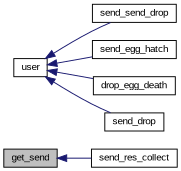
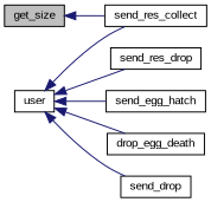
  digraph {
    fontname="Liberation Sans"
    rankdir=LR
    node [color=black fillcolor=white fontname="Liberation Sans" fontsize=10 shape=record style=filled]
    edge [color=midnightblue dir=back fontname="Liberation Sans" fontsize=10 labelfontname=Helvetica labelfontsize=10 style=solid]
-   n1 [fillcolor=grey75 fontcolor=black height=0.2 label=get_send width=0.4]
+   n1 [fillcolor=grey75 fontcolor=black height=0.2 label=get_size width=0.4]
    n2 [height=0.2 label=send_res_collect width=0.4]
    n3 [height=0.2 label=user width=0.4]
-   n4 [height=0.2 label=send_send_drop width=0.4]
+   n4 [height=0.2 label=send_res_drop width=0.4]
    n5 [height=0.2 label=send_egg_hatch width=0.4]
    n6 [height=0.2 label=drop_egg_death width=0.4]
    n7 [height=0.2 label=send_drop width=0.4]
    n1 -> n2
+   n3 -> n2
    n3 -> n4
    n3 -> n5
    n3 -> n6
    n3 -> n7
  }
